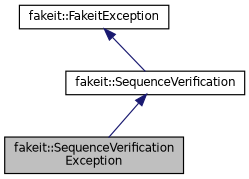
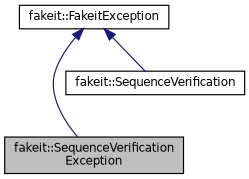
  digraph {
    node [color=black fillcolor=white fontname=Helvetica fontsize=10 shape=record style=filled]
    edge [color=midnightblue dir=back fontname=Helvetica fontsize=10 labelfontname=Helvetica labelfontsize=10 style=solid]
    n1 [fillcolor=grey75 fontcolor=black height=0.2 label="fakeit::SequenceVerification\lException" width=0.4]
    n2 [height=0.2 label="fakeit::SequenceVerification" width=0.4]
    n3 [height=0.2 label="fakeit::FakeitException" width=0.4]
-   n2 -> n1
+   n3 -> n1
    n3 -> n2
  }
